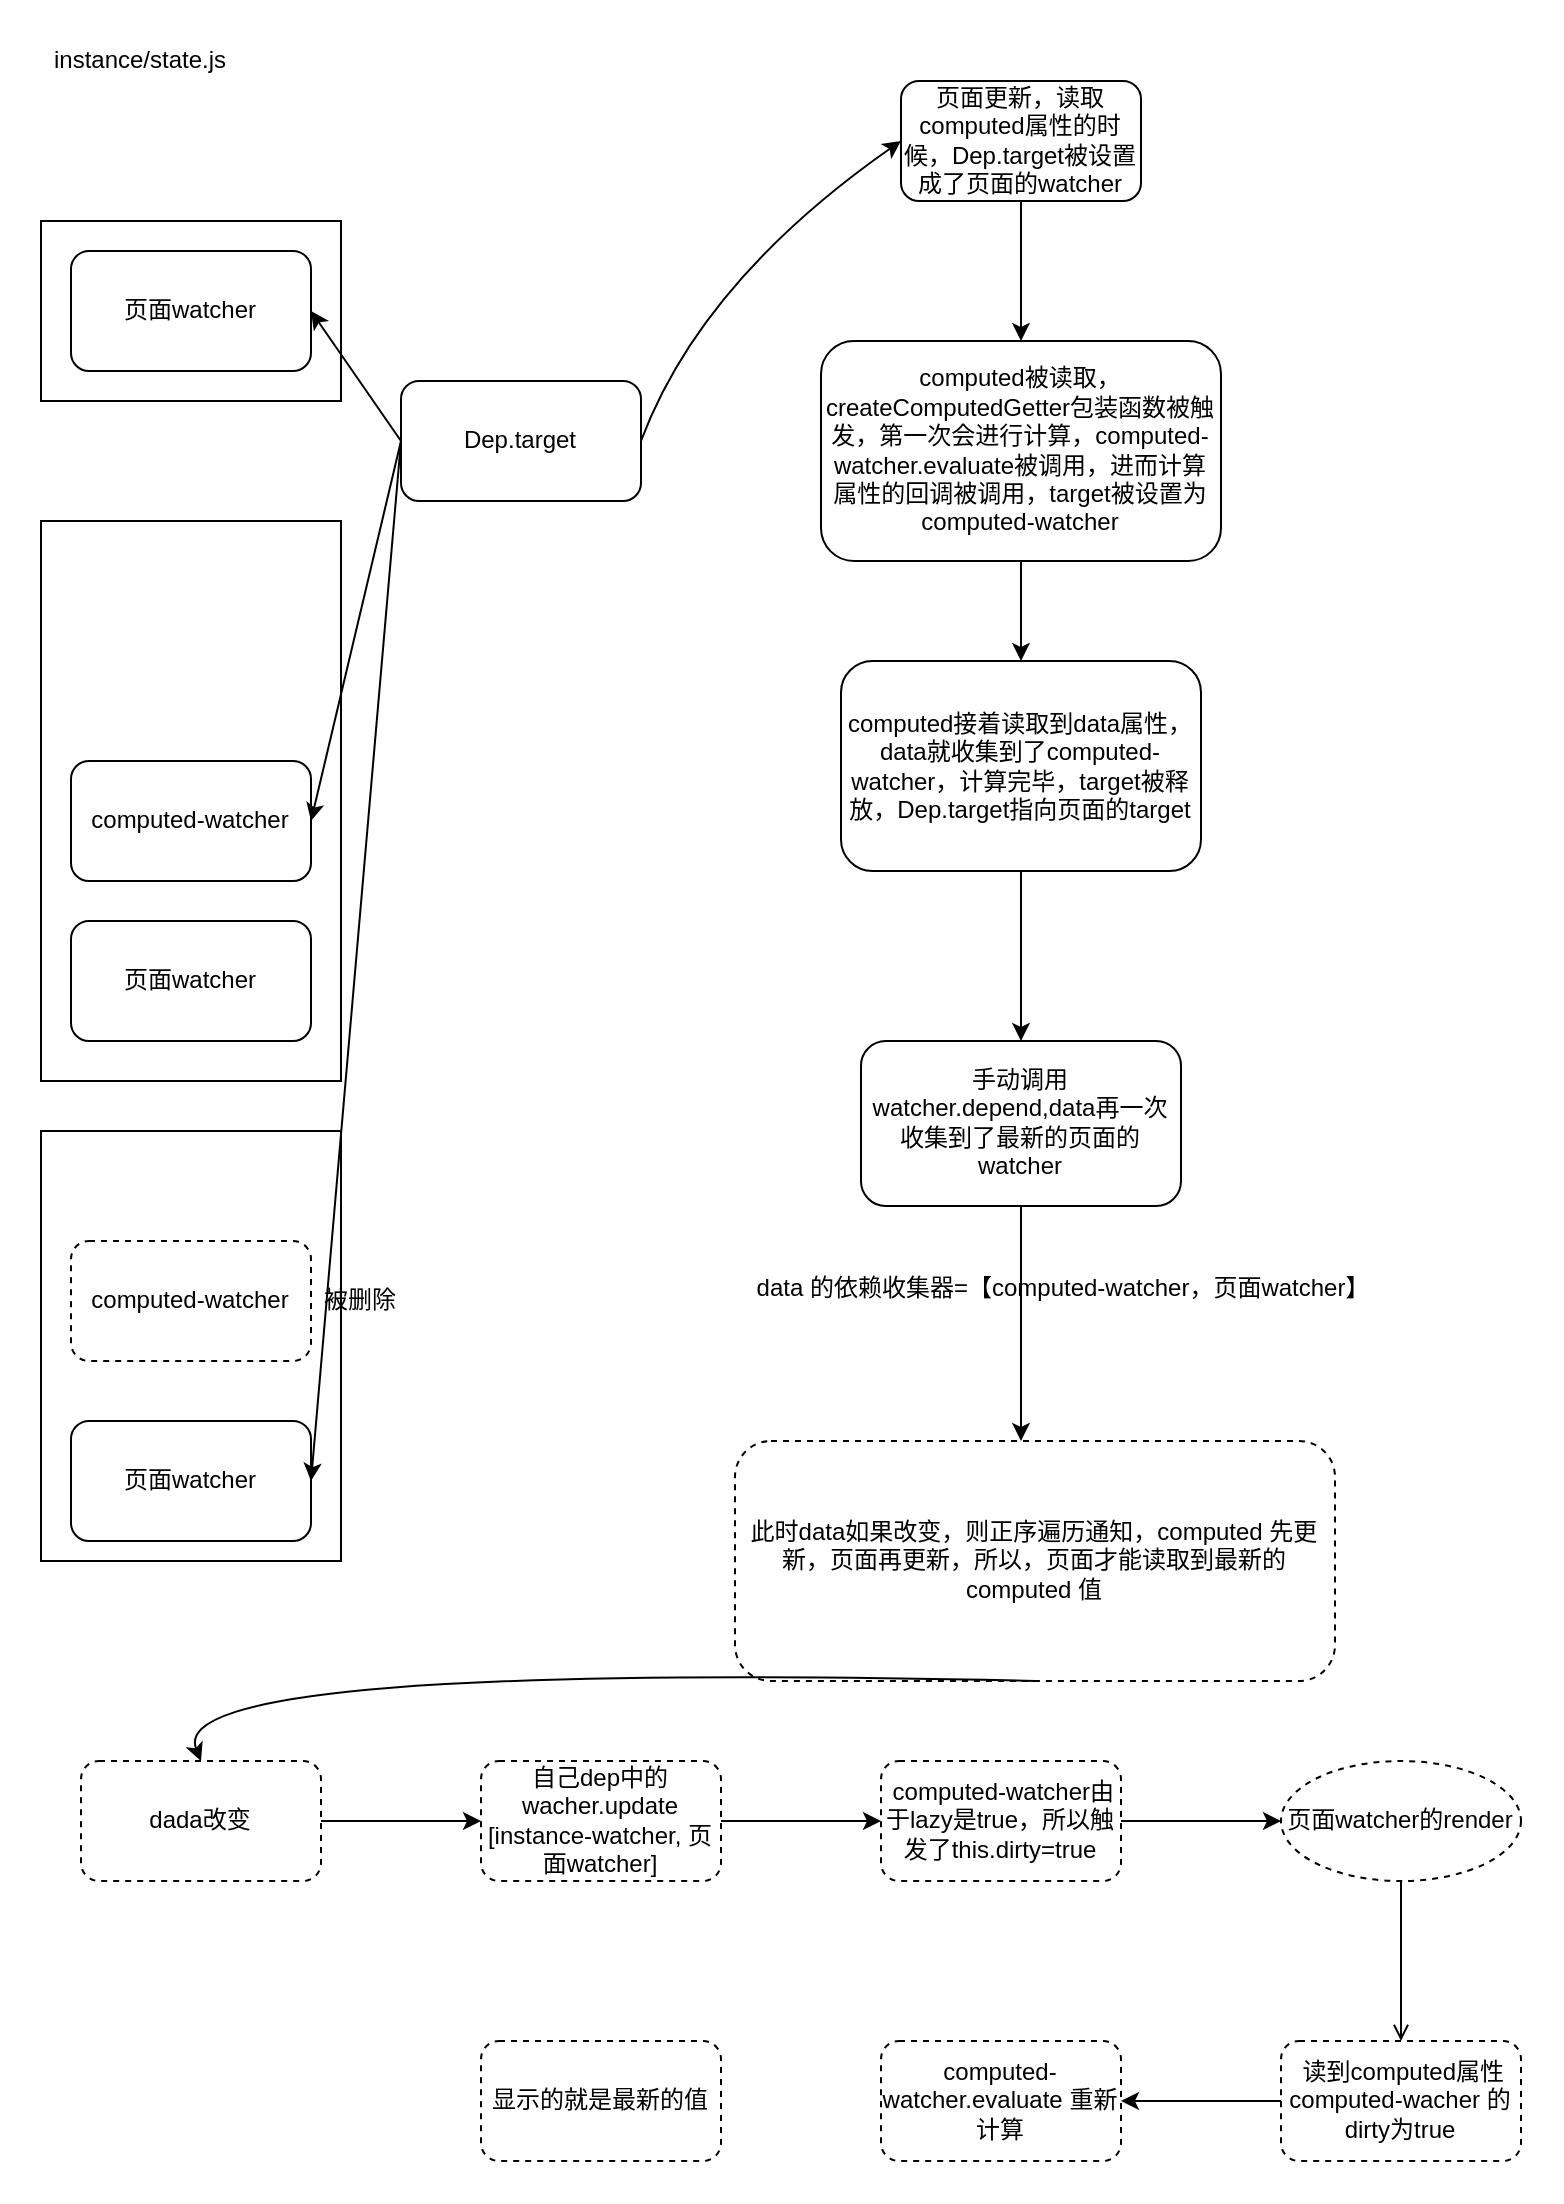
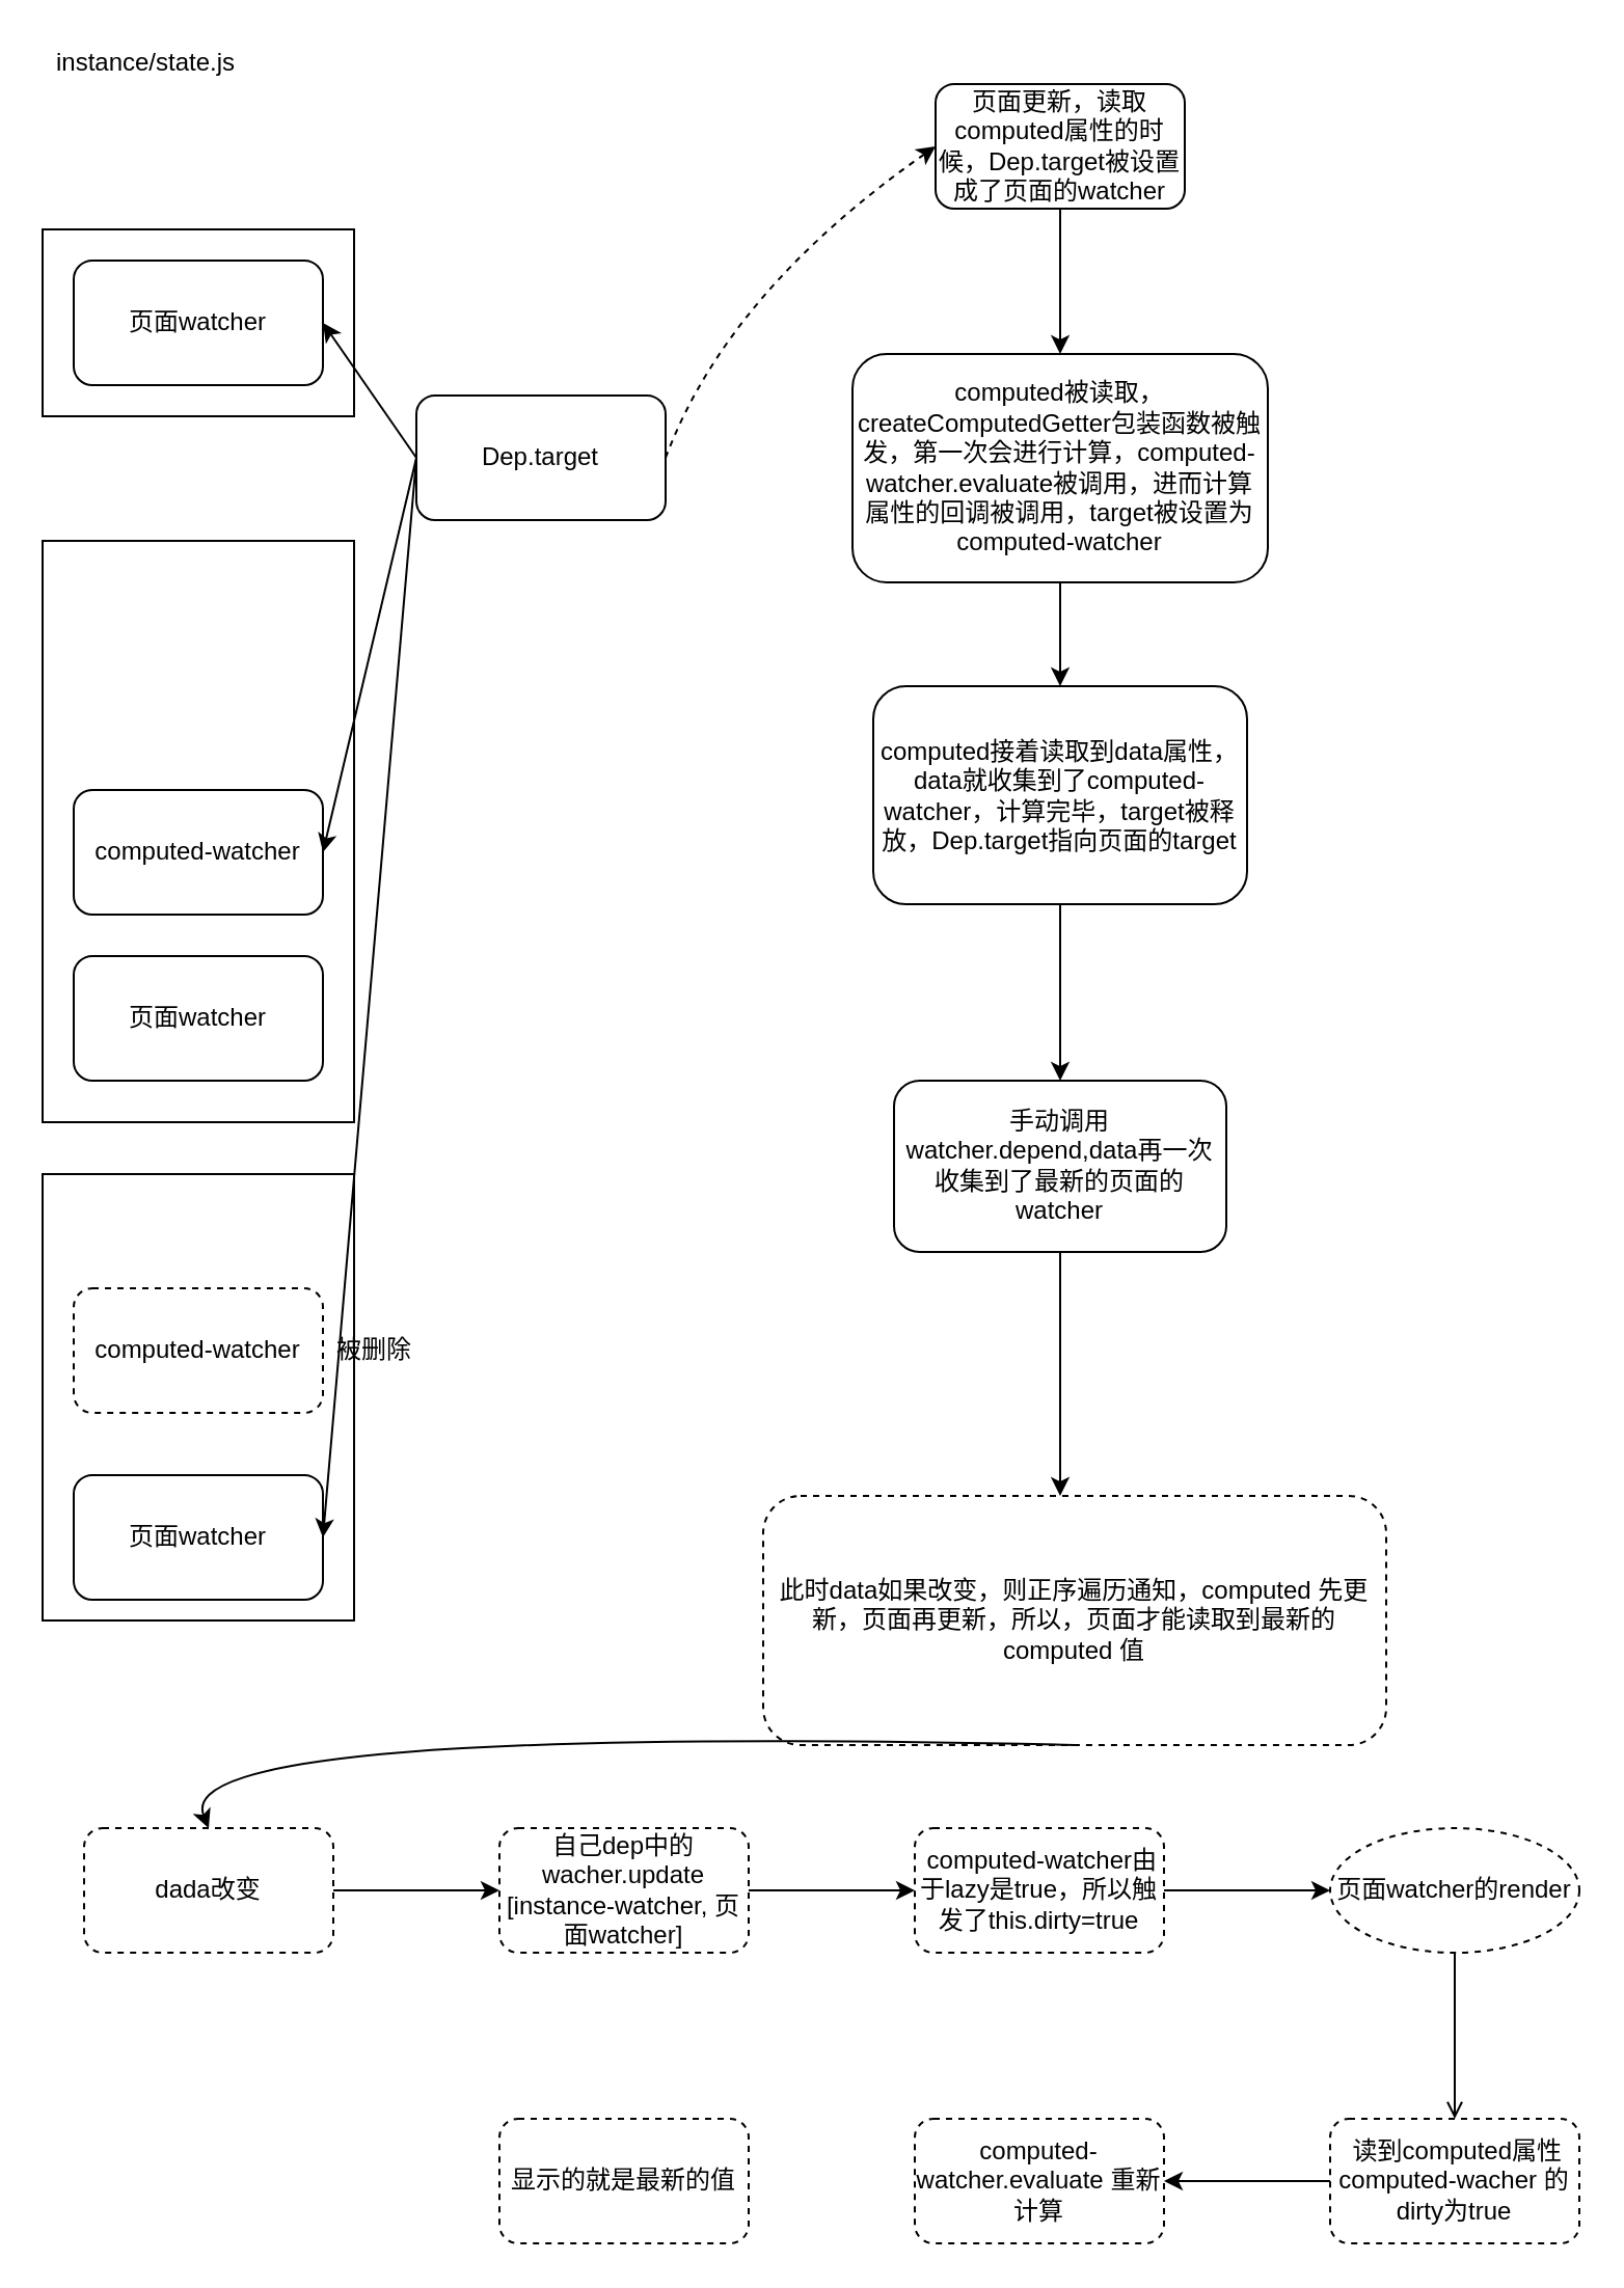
  <mxCell id="0" />
  <mxCell id="1" parent="0" />
  <mxCell id="2" value="" style="edgeStyle=orthogonalEdgeStyle;rounded=0;orthogonalLoop=1;jettySize=auto;html=1;" edge="1" parent="1" source="3" target="6"><mxGeometry relative="1" as="geometry" /></mxCell>
  <mxCell id="3" value="页面更新，读取computed属性的时候，Dep.target被设置成了页面的watcher" style="rounded=1;whiteSpace=wrap;html=1;" vertex="1" parent="1"><mxGeometry x="450" y="40" width="120" height="60" as="geometry" /></mxCell>
  <mxCell id="4" value="Dep.target" style="rounded=1;whiteSpace=wrap;html=1;" vertex="1" parent="1"><mxGeometry x="200" y="190" width="120" height="60" as="geometry" /></mxCell>
  <mxCell id="5" value="" style="edgeStyle=orthogonalEdgeStyle;rounded=0;orthogonalLoop=1;jettySize=auto;html=1;" edge="1" parent="1" source="6" target="17"><mxGeometry relative="1" as="geometry" /></mxCell>
  <mxCell id="6" value="computed被读取，createComputedGetter包装函数被触发，第一次会进行计算，computed-watcher.evaluate被调用，进而计算属性的回调被调用，target被设置为computed-watcher" style="whiteSpace=wrap;html=1;rounded=1;" vertex="1" parent="1"><mxGeometry x="410" y="170" width="200" height="110" as="geometry" /></mxCell>
- <mxCell id="7" value="" style="curved=1;endArrow=classic;html=1;entryX=0;entryY=0.5;entryDx=0;entryDy=0;exitX=1;exitY=0.5;exitDx=0;exitDy=0;" edge="1" parent="1" source="4" target="3"><mxGeometry width="50" height="50" relative="1" as="geometry"><mxPoint x="200" y="400" as="sourcePoint" /><mxPoint x="310" y="340" as="targetPoint" /><Array as="points"><mxPoint x="350" y="140" /></Array></mxGeometry></mxCell>
+ <mxCell id="7" value="" style="curved=1;endArrow=classic;html=1;entryX=0;entryY=0.5;entryDx=0;entryDy=0;exitX=1;exitY=0.5;exitDx=0;exitDy=0;dashed=1;" edge="1" parent="1" source="4" target="3"><mxGeometry width="50" height="50" relative="1" as="geometry"><mxPoint x="200" y="400" as="sourcePoint" /><mxPoint x="310" y="340" as="targetPoint" /><Array as="points"><mxPoint x="350" y="140" /></Array></mxGeometry></mxCell>
  <mxCell id="8" value="" style="rounded=0;whiteSpace=wrap;html=1;" vertex="1" parent="1"><mxGeometry x="20" y="110" width="150" height="90" as="geometry" /></mxCell>
  <mxCell id="9" value="页面watcher" style="rounded=1;whiteSpace=wrap;html=1;" vertex="1" parent="1"><mxGeometry x="35" y="125" width="120" height="60" as="geometry" /></mxCell>
  <mxCell id="10" value="" style="endArrow=classic;html=1;entryX=1;entryY=0.5;entryDx=0;entryDy=0;exitX=0;exitY=0.5;exitDx=0;exitDy=0;" edge="1" parent="1" source="4" target="9"><mxGeometry width="50" height="50" relative="1" as="geometry"><mxPoint x="210" y="400" as="sourcePoint" /><mxPoint x="260" y="350" as="targetPoint" /></mxGeometry></mxCell>
  <mxCell id="11" value="instance/state.js" style="text;html=1;strokeColor=none;fillColor=none;align=center;verticalAlign=middle;whiteSpace=wrap;rounded=0;" vertex="1" parent="1"><mxGeometry x="50" y="20" width="40" height="20" as="geometry" /></mxCell>
  <mxCell id="12" value="" style="rounded=0;whiteSpace=wrap;html=1;" vertex="1" parent="1"><mxGeometry x="20" y="260" width="150" height="280" as="geometry" /></mxCell>
  <mxCell id="13" value="computed-watcher" style="rounded=1;whiteSpace=wrap;html=1;" vertex="1" parent="1"><mxGeometry x="35" y="380" width="120" height="60" as="geometry" /></mxCell>
  <mxCell id="14" value="页面watcher" style="rounded=1;whiteSpace=wrap;html=1;" vertex="1" parent="1"><mxGeometry x="35" y="460" width="120" height="60" as="geometry" /></mxCell>
  <mxCell id="15" value="" style="endArrow=classic;html=1;entryX=1;entryY=0.5;entryDx=0;entryDy=0;exitX=0;exitY=0.5;exitDx=0;exitDy=0;" edge="1" parent="1" source="4" target="13"><mxGeometry width="50" height="50" relative="1" as="geometry"><mxPoint x="260" y="380" as="sourcePoint" /><mxPoint x="310" y="330" as="targetPoint" /></mxGeometry></mxCell>
  <mxCell id="16" value="" style="edgeStyle=orthogonalEdgeStyle;rounded=0;orthogonalLoop=1;jettySize=auto;html=1;" edge="1" parent="1" source="17" target="23"><mxGeometry relative="1" as="geometry" /></mxCell>
  <mxCell id="17" value="computed接着读取到data属性，data就收集到了computed-watcher，计算完毕，target被释放，Dep.target指向页面的target" style="whiteSpace=wrap;html=1;rounded=1;" vertex="1" parent="1"><mxGeometry x="420" y="330" width="180" height="105" as="geometry" /></mxCell>
  <mxCell id="18" value="" style="rounded=0;whiteSpace=wrap;html=1;" vertex="1" parent="1"><mxGeometry x="20" y="565" width="150" height="215" as="geometry" /></mxCell>
  <mxCell id="19" value="页面watcher" style="rounded=1;whiteSpace=wrap;html=1;" vertex="1" parent="1"><mxGeometry x="35" y="710" width="120" height="60" as="geometry" /></mxCell>
  <mxCell id="20" value="&lt;span&gt;computed-watcher&lt;/span&gt;" style="rounded=1;whiteSpace=wrap;html=1;dashed=1;" vertex="1" parent="1"><mxGeometry x="35" y="620" width="120" height="60" as="geometry" /></mxCell>
  <mxCell id="21" value="被删除" style="text;html=1;strokeColor=none;fillColor=none;align=center;verticalAlign=middle;whiteSpace=wrap;rounded=0;dashed=1;" vertex="1" parent="1"><mxGeometry x="160" y="640" width="40" height="20" as="geometry" /></mxCell>
  <mxCell id="22" value="" style="edgeStyle=orthogonalEdgeStyle;rounded=0;orthogonalLoop=1;jettySize=auto;html=1;" edge="1" parent="1" source="23"><mxGeometry relative="1" as="geometry"><mxPoint x="510" y="720" as="targetPoint" /></mxGeometry></mxCell>
  <mxCell id="23" value="手动调用watcher.depend,data再一次收集到了最新的页面的watcher" style="whiteSpace=wrap;html=1;rounded=1;" vertex="1" parent="1"><mxGeometry x="430" y="520" width="160" height="82.5" as="geometry" /></mxCell>
  <mxCell id="24" value="" style="endArrow=classic;html=1;entryX=1;entryY=0.5;entryDx=0;entryDy=0;" edge="1" parent="1" target="19"><mxGeometry width="50" height="50" relative="1" as="geometry"><mxPoint x="200" y="220" as="sourcePoint" /><mxPoint x="270" y="310" as="targetPoint" /></mxGeometry></mxCell>
- <mxCell id="25" value="data 的依赖收集器=【computed-watcher，页面watcher】" style="text;html=1;strokeColor=none;fillColor=none;align=center;verticalAlign=middle;whiteSpace=wrap;rounded=0;dashed=1;" vertex="1" parent="1"><mxGeometry x="367" y="634" width="329" height="20" as="geometry" /></mxCell>
  <mxCell id="26" value="此时data如果改变，则正序遍历通知，computed 先更新，页面再更新，所以，页面才能读取到最新的 computed 值" style="rounded=1;whiteSpace=wrap;html=1;dashed=1;" vertex="1" parent="1"><mxGeometry x="367" y="720" width="300" height="120" as="geometry" /></mxCell>
  <mxCell id="27" value="" style="edgeStyle=orthogonalEdgeStyle;rounded=0;orthogonalLoop=1;jettySize=auto;html=1;" edge="1" parent="1" source="28" target="30"><mxGeometry relative="1" as="geometry" /></mxCell>
  <mxCell id="28" value="dada改变" style="rounded=1;whiteSpace=wrap;html=1;dashed=1;" vertex="1" parent="1"><mxGeometry x="40" y="880" width="120" height="60" as="geometry" /></mxCell>
  <mxCell id="29" value="" style="edgeStyle=orthogonalEdgeStyle;rounded=0;orthogonalLoop=1;jettySize=auto;html=1;" edge="1" parent="1" source="30" target="32"><mxGeometry relative="1" as="geometry" /></mxCell>
  <mxCell id="30" value="自己dep中的wacher.update&lt;br&gt;[instance-watcher, 页面watcher]" style="whiteSpace=wrap;html=1;rounded=1;dashed=1;" vertex="1" parent="1"><mxGeometry x="240" y="880" width="120" height="60" as="geometry" /></mxCell>
  <mxCell id="31" value="" style="edgeStyle=orthogonalEdgeStyle;rounded=0;orthogonalLoop=1;jettySize=auto;html=1;" edge="1" parent="1" source="32" target="34"><mxGeometry relative="1" as="geometry" /></mxCell>
  <mxCell id="32" value="&amp;nbsp;computed-watcher由于lazy是true，所以触发了this.dirty=true" style="whiteSpace=wrap;html=1;rounded=1;dashed=1;" vertex="1" parent="1"><mxGeometry x="440" y="880" width="120" height="60" as="geometry" /></mxCell>
  <mxCell id="33" value="" style="edgeStyle=orthogonalEdgeStyle;rounded=0;orthogonalLoop=1;jettySize=auto;html=1;endArrow=open;" edge="1" parent="1" source="34" target="36"><mxGeometry relative="1" as="geometry" /></mxCell>
  <mxCell id="34" value="页面watcher的render" style="ellipse;whiteSpace=wrap;html=1;dashed=1;" vertex="1" parent="1"><mxGeometry x="640" y="880" width="120" height="60" as="geometry" /></mxCell>
  <mxCell id="35" value="" style="edgeStyle=orthogonalEdgeStyle;rounded=0;orthogonalLoop=1;jettySize=auto;html=1;" edge="1" parent="1" source="36" target="37"><mxGeometry relative="1" as="geometry" /></mxCell>
  <mxCell id="36" value="&amp;nbsp;读到computed属性 computed-wacher 的dirty为true" style="whiteSpace=wrap;html=1;rounded=1;dashed=1;" vertex="1" parent="1"><mxGeometry x="640" y="1020" width="120" height="60" as="geometry" /></mxCell>
  <mxCell id="37" value="computed-watcher.evaluate 重新计算" style="whiteSpace=wrap;html=1;rounded=1;dashed=1;" vertex="1" parent="1"><mxGeometry x="440" y="1020" width="120" height="60" as="geometry" /></mxCell>
  <mxCell id="38" value="显示的就是最新的值" style="whiteSpace=wrap;html=1;rounded=1;dashed=1;" vertex="1" parent="1"><mxGeometry x="240" y="1020" width="120" height="60" as="geometry" /></mxCell>
  <mxCell id="39" value="" style="curved=1;endArrow=classic;html=1;exitX=0.5;exitY=1;exitDx=0;exitDy=0;entryX=0.5;entryY=0;entryDx=0;entryDy=0;" edge="1" parent="1" source="26" target="28"><mxGeometry width="50" height="50" relative="1" as="geometry"><mxPoint x="80" y="870" as="sourcePoint" /><mxPoint x="130" y="820" as="targetPoint" /><Array as="points"><mxPoint x="80" y="830" /></Array></mxGeometry></mxCell>
